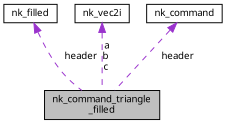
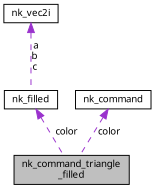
  digraph {
    fontname="Noto Sans"
    node [color=black fillcolor=white fontname="Noto Sans" fontsize=10 shape=record style=filled]
    edge [color=darkorchid3 dir=back fontname="Noto Sans" fontsize=10 labelfontname=Helvetica labelfontsize=10 style=dashed]
    n1 [fillcolor=grey75 fontcolor=black height=0.2 label="nk_command_triangle\l_filled" width=0.4]
    n2 [height=0.2 label=nk_filled width=0.4]
    n3 [height=0.2 label=nk_vec2i width=0.4]
    n4 [height=0.2 label=nk_command width=0.4]
-   n2 -> n1 [label=" header"]
-   n3 -> n1 [label=" a\nb\nc"]
-   n4 -> n1 [label=" header"]
+   n2 -> n1 [label=" color"]
+   n3 -> n2 [label=" a\nb\nc"]
+   n4 -> n1 [label=" color"]
  }
